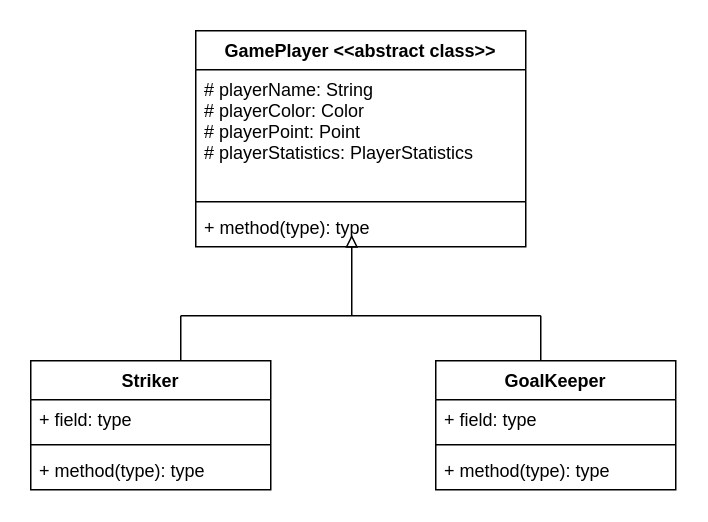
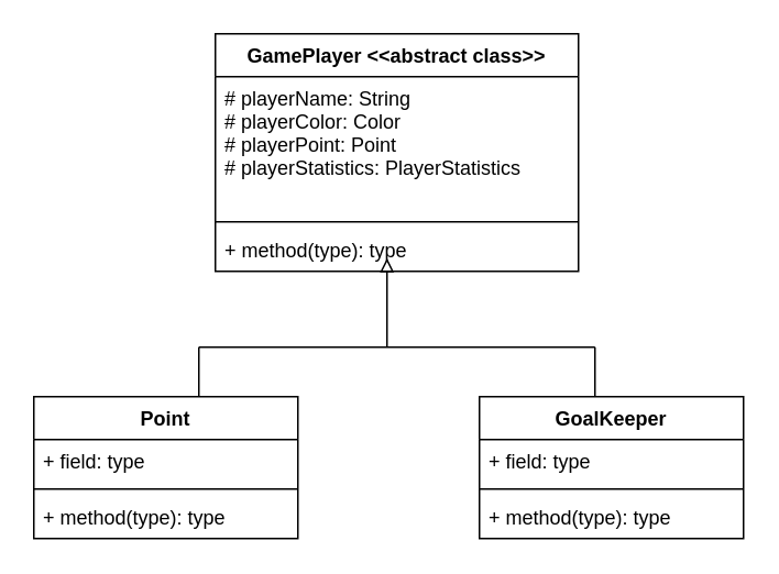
  <mxCell id="0" />
  <mxCell id="1" parent="0" />
  <mxCell id="2" value="GamePlayer &lt;&lt;abstract class&gt;&gt;" style="swimlane;fontStyle=1;align=center;verticalAlign=top;childLayout=stackLayout;horizontal=1;startSize=26;horizontalStack=0;resizeParent=1;resizeParentMax=0;resizeLast=0;collapsible=1;marginBottom=0;" vertex="1" parent="1"><mxGeometry x="130" y="20" width="220" height="144" as="geometry" /></mxCell>
  <mxCell id="3" value="# playerName: String&#10;# playerColor: Color&#10;# playerPoint: Point&#10;# playerStatistics: PlayerStatistics&#10;" style="text;strokeColor=none;fillColor=none;align=left;verticalAlign=top;spacingLeft=4;spacingRight=4;overflow=hidden;rotatable=0;points=[[0,0.5],[1,0.5]];portConstraint=eastwest;" vertex="1" parent="2"><mxGeometry y="26" width="220" height="84" as="geometry" /></mxCell>
  <mxCell id="4" value="" style="line;strokeWidth=1;fillColor=none;align=left;verticalAlign=middle;spacingTop=-1;spacingLeft=3;spacingRight=3;rotatable=0;labelPosition=right;points=[];portConstraint=eastwest;" vertex="1" parent="2"><mxGeometry y="110" width="220" height="8" as="geometry" /></mxCell>
  <mxCell id="5" value="+ method(type): type" style="text;strokeColor=none;fillColor=none;align=left;verticalAlign=top;spacingLeft=4;spacingRight=4;overflow=hidden;rotatable=0;points=[[0,0.5],[1,0.5]];portConstraint=eastwest;" vertex="1" parent="2"><mxGeometry y="118" width="220" height="26" as="geometry" /></mxCell>
- <mxCell id="6" value="Striker" style="swimlane;fontStyle=1;align=center;verticalAlign=top;childLayout=stackLayout;horizontal=1;startSize=26;horizontalStack=0;resizeParent=1;resizeParentMax=0;resizeLast=0;collapsible=1;marginBottom=0;" vertex="1" parent="1"><mxGeometry x="20" y="240" width="160" height="86" as="geometry" /></mxCell>
+ <mxCell id="6" value="Point" style="swimlane;fontStyle=1;align=center;verticalAlign=top;childLayout=stackLayout;horizontal=1;startSize=26;horizontalStack=0;resizeParent=1;resizeParentMax=0;resizeLast=0;collapsible=1;marginBottom=0;" vertex="1" parent="1"><mxGeometry x="20" y="240" width="160" height="86" as="geometry" /></mxCell>
  <mxCell id="7" value="+ field: type" style="text;strokeColor=none;fillColor=none;align=left;verticalAlign=top;spacingLeft=4;spacingRight=4;overflow=hidden;rotatable=0;points=[[0,0.5],[1,0.5]];portConstraint=eastwest;" vertex="1" parent="6"><mxGeometry y="26" width="160" height="26" as="geometry" /></mxCell>
  <mxCell id="8" value="" style="line;strokeWidth=1;fillColor=none;align=left;verticalAlign=middle;spacingTop=-1;spacingLeft=3;spacingRight=3;rotatable=0;labelPosition=right;points=[];portConstraint=eastwest;" vertex="1" parent="6"><mxGeometry y="52" width="160" height="8" as="geometry" /></mxCell>
  <mxCell id="9" value="+ method(type): type" style="text;strokeColor=none;fillColor=none;align=left;verticalAlign=top;spacingLeft=4;spacingRight=4;overflow=hidden;rotatable=0;points=[[0,0.5],[1,0.5]];portConstraint=eastwest;" vertex="1" parent="6"><mxGeometry y="60" width="160" height="26" as="geometry" /></mxCell>
  <mxCell id="10" value="GoalKeeper" style="swimlane;fontStyle=1;align=center;verticalAlign=top;childLayout=stackLayout;horizontal=1;startSize=26;horizontalStack=0;resizeParent=1;resizeParentMax=0;resizeLast=0;collapsible=1;marginBottom=0;" vertex="1" parent="1"><mxGeometry x="290" y="240" width="160" height="86" as="geometry" /></mxCell>
  <mxCell id="11" value="" style="endArrow=none;html=1;rounded=0;endFill=0;" edge="1" parent="10"><mxGeometry width="50" height="50" relative="1" as="geometry"><mxPoint x="70" as="sourcePoint" /><mxPoint x="70" y="-30" as="targetPoint" /></mxGeometry></mxCell>
  <mxCell id="12" value="+ field: type" style="text;strokeColor=none;fillColor=none;align=left;verticalAlign=top;spacingLeft=4;spacingRight=4;overflow=hidden;rotatable=0;points=[[0,0.5],[1,0.5]];portConstraint=eastwest;" vertex="1" parent="10"><mxGeometry y="26" width="160" height="26" as="geometry" /></mxCell>
  <mxCell id="13" value="" style="line;strokeWidth=1;fillColor=none;align=left;verticalAlign=middle;spacingTop=-1;spacingLeft=3;spacingRight=3;rotatable=0;labelPosition=right;points=[];portConstraint=eastwest;" vertex="1" parent="10"><mxGeometry y="52" width="160" height="8" as="geometry" /></mxCell>
  <mxCell id="14" value="+ method(type): type" style="text;strokeColor=none;fillColor=none;align=left;verticalAlign=top;spacingLeft=4;spacingRight=4;overflow=hidden;rotatable=0;points=[[0,0.5],[1,0.5]];portConstraint=eastwest;" vertex="1" parent="10"><mxGeometry y="60" width="160" height="26" as="geometry" /></mxCell>
  <mxCell id="15" value="" style="endArrow=none;html=1;rounded=0;" edge="1" parent="1"><mxGeometry width="50" height="50" relative="1" as="geometry"><mxPoint x="120" y="210" as="sourcePoint" /><mxPoint x="360" y="210" as="targetPoint" /></mxGeometry></mxCell>
  <mxCell id="16" value="" style="endArrow=block;html=1;rounded=0;endFill=0;" edge="1" parent="1"><mxGeometry width="50" height="50" relative="1" as="geometry"><mxPoint x="234" y="210" as="sourcePoint" /><mxPoint x="234" y="156" as="targetPoint" /></mxGeometry></mxCell>
  <mxCell id="17" value="" style="endArrow=none;html=1;rounded=0;endFill=0;" edge="1" parent="1"><mxGeometry width="50" height="50" relative="1" as="geometry"><mxPoint x="120" y="240" as="sourcePoint" /><mxPoint x="120" y="210" as="targetPoint" /></mxGeometry></mxCell>
